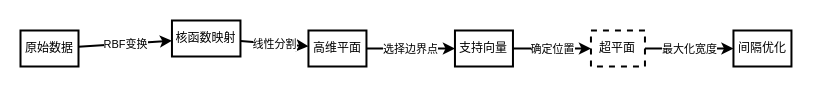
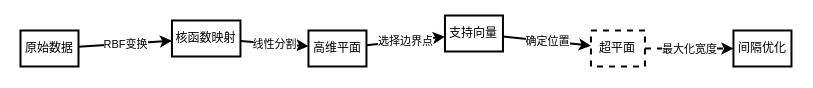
  <mxCell id="0" />
  <mxCell id="1" parent="0" />
  <mxCell id="2" value="原始数据" style="rounded=0;whiteSpace=wrap;html=1;strokeWidth=2;" parent="1" vertex="1"><mxGeometry x="20" y="30" width="58" height="36" as="geometry" /></mxCell>
  <mxCell id="3" value="核函数映射" style="rounded=0;whiteSpace=wrap;html=1;strokeWidth=2;" parent="1" vertex="1"><mxGeometry x="171.46" y="20" width="68.5" height="36" as="geometry" /></mxCell>
  <mxCell id="4" style="strokeWidth=2;" parent="1" source="2" target="3" edge="1"><mxGeometry relative="1" as="geometry" /></mxCell>
  <mxCell id="5" value="RBF变换" style="edgeLabel;html=1;align=center;verticalAlign=middle;resizable=0;points=[];" parent="4" vertex="1" connectable="0"><mxGeometry relative="1" as="geometry"><mxPoint as="offset" /></mxGeometry></mxCell>
  <mxCell id="6" value="高维平面" style="rounded=0;whiteSpace=wrap;html=1;strokeWidth=2;" parent="1" vertex="1"><mxGeometry x="307.96" y="30" width="58" height="36" as="geometry" /></mxCell>
  <mxCell id="7" style="strokeWidth=2;" parent="1" source="3" target="6" edge="1"><mxGeometry relative="1" as="geometry" /></mxCell>
  <mxCell id="8" value="线性分割" style="edgeLabel;html=1;align=center;verticalAlign=middle;resizable=0;points=[];" parent="7" vertex="1" connectable="0"><mxGeometry relative="1" as="geometry"><mxPoint as="offset" /></mxGeometry></mxCell>
- <mxCell id="9" value="支持向量" style="rounded=0;whiteSpace=wrap;html=1;strokeWidth=2;" parent="1" vertex="1"><mxGeometry x="454.46" y="30" width="58" height="36" as="geometry" /></mxCell>
+ <mxCell id="9" value="支持向量" style="rounded=0;whiteSpace=wrap;html=1;strokeWidth=2;" parent="1" vertex="1"><mxGeometry x="444.46" y="15" width="58" height="36" as="geometry" /></mxCell>
  <mxCell id="10" style="strokeWidth=2;" parent="1" source="6" target="9" edge="1"><mxGeometry relative="1" as="geometry" /></mxCell>
  <mxCell id="11" value="选择边界点" style="edgeLabel;html=1;align=center;verticalAlign=middle;resizable=0;points=[];" parent="10" vertex="1" connectable="0"><mxGeometry relative="1" as="geometry"><mxPoint as="offset" /></mxGeometry></mxCell>
  <mxCell id="12" value="超平面" style="rounded=0;whiteSpace=wrap;html=1;strokeWidth=2;dashed=1;" parent="1" vertex="1"><mxGeometry x="590.46" y="30" width="54" height="36" as="geometry" /></mxCell>
  <mxCell id="13" style="strokeWidth=2;" parent="1" source="9" target="12" edge="1"><mxGeometry relative="1" as="geometry" /></mxCell>
  <mxCell id="14" value="确定位置" style="edgeLabel;html=1;align=center;verticalAlign=middle;resizable=0;points=[];" parent="13" vertex="1" connectable="0"><mxGeometry relative="1" as="geometry"><mxPoint as="offset" /></mxGeometry></mxCell>
  <mxCell id="15" value="间隔优化" style="rounded=0;whiteSpace=wrap;html=1;strokeWidth=2;" parent="1" vertex="1"><mxGeometry x="732.96" y="30" width="58" height="36" as="geometry" /></mxCell>
- <mxCell id="16" style="strokeWidth=2;" parent="1" source="12" target="15" edge="1"><mxGeometry relative="1" as="geometry" /></mxCell>
+ <mxCell id="16" style="strokeWidth=2;dashed=1;" parent="1" source="12" target="15" edge="1"><mxGeometry relative="1" as="geometry" /></mxCell>
  <mxCell id="17" value="最大化宽度" style="edgeLabel;html=1;align=center;verticalAlign=middle;resizable=0;points=[];" parent="16" vertex="1" connectable="0"><mxGeometry relative="1" as="geometry"><mxPoint as="offset" /></mxGeometry></mxCell>
